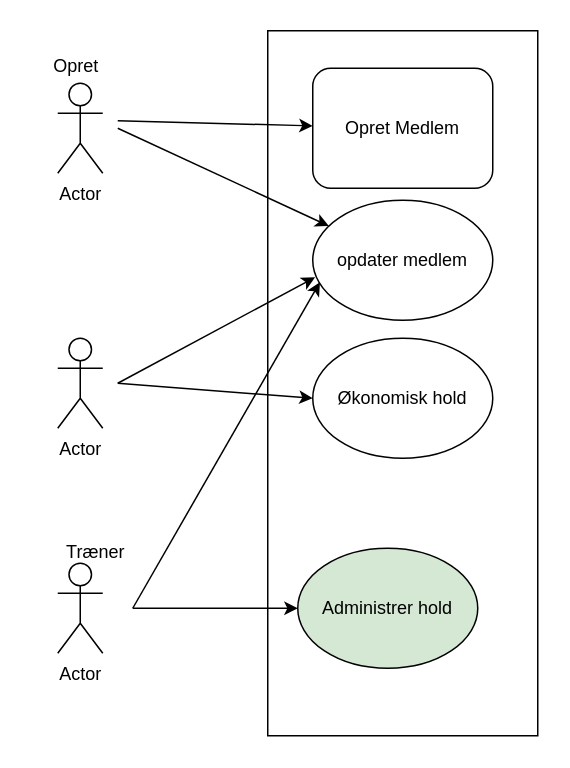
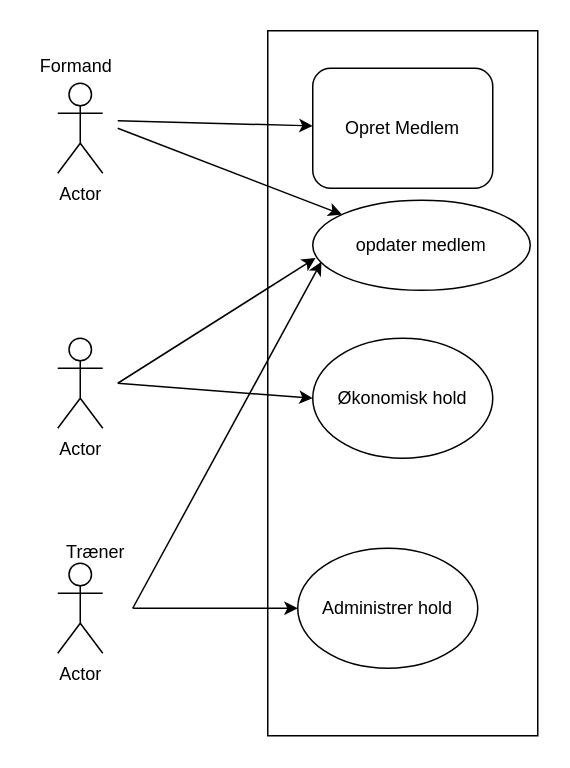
  <mxCell id="0" />
  <mxCell id="1" parent="0" />
  <mxCell id="2" value="Actor" style="shape=umlActor;verticalLabelPosition=bottom;labelBackgroundColor=#ffffff;verticalAlign=top;html=1;outlineConnect=0;" vertex="1" parent="1"><mxGeometry x="38" y="55" width="30" height="60" as="geometry" /></mxCell>
  <mxCell id="3" value="Actor" style="shape=umlActor;verticalLabelPosition=bottom;labelBackgroundColor=#ffffff;verticalAlign=top;html=1;outlineConnect=0;" vertex="1" parent="1"><mxGeometry x="38" y="225" width="30" height="60" as="geometry" /></mxCell>
  <mxCell id="4" value="Actor" style="shape=umlActor;verticalLabelPosition=bottom;labelBackgroundColor=#ffffff;verticalAlign=top;html=1;outlineConnect=0;" vertex="1" parent="1"><mxGeometry x="38" y="375" width="30" height="60" as="geometry" /></mxCell>
  <mxCell id="5" value="" style="rounded=0;whiteSpace=wrap;html=1;" vertex="1" parent="1"><mxGeometry x="178" y="20" width="180" height="470" as="geometry" /></mxCell>
- <mxCell id="6" value="Opret" style="text;html=1;align=center;verticalAlign=middle;resizable=0;points=[];autosize=1;" vertex="1" parent="1"><mxGeometry x="20" y="34" width="60" height="20" as="geometry" /></mxCell>
+ <mxCell id="6" value="Formand" style="text;html=1;align=center;verticalAlign=middle;resizable=0;points=[];autosize=1;" vertex="1" parent="1"><mxGeometry x="20" y="34" width="60" height="20" as="geometry" /></mxCell>
  <mxCell id="7" value="Træner" style="text;html=1;align=center;verticalAlign=middle;resizable=0;points=[];autosize=1;" vertex="1" parent="1"><mxGeometry x="38" y="358" width="50" height="20" as="geometry" /></mxCell>
  <mxCell id="8" value="" style="endArrow=classic;html=1;" edge="1" parent="1" target="9"><mxGeometry width="50" height="50" relative="1" as="geometry"><mxPoint x="78" y="80" as="sourcePoint" /><mxPoint x="180" y="80" as="targetPoint" /></mxGeometry></mxCell>
  <mxCell id="9" value="Opret Medlem" style="whiteSpace=wrap;html=1;rounded=1;" vertex="1" parent="1"><mxGeometry x="208" y="45" width="120" height="80" as="geometry" /></mxCell>
  <mxCell id="10" value="Økonomisk hold" style="ellipse;whiteSpace=wrap;html=1;" vertex="1" parent="1"><mxGeometry x="208" y="225" width="120" height="80" as="geometry" /></mxCell>
  <mxCell id="11" value="" style="endArrow=classic;html=1;entryX=0;entryY=0.5;entryDx=0;entryDy=0;" edge="1" parent="1" target="10"><mxGeometry width="50" height="50" relative="1" as="geometry"><mxPoint x="78" y="255" as="sourcePoint" /><mxPoint x="388" y="195" as="targetPoint" /></mxGeometry></mxCell>
- <mxCell id="12" value="Administrer hold" style="ellipse;whiteSpace=wrap;html=1;fillColor=#d5e8d4;" vertex="1" parent="1"><mxGeometry x="198" y="365" width="120" height="80" as="geometry" /></mxCell>
+ <mxCell id="12" value="Administrer hold" style="ellipse;whiteSpace=wrap;html=1;" vertex="1" parent="1"><mxGeometry x="198" y="365" width="120" height="80" as="geometry" /></mxCell>
  <mxCell id="13" value="" style="endArrow=classic;html=1;" edge="1" parent="1" target="12"><mxGeometry width="50" height="50" relative="1" as="geometry"><mxPoint x="88" y="405" as="sourcePoint" /><mxPoint x="388" y="195" as="targetPoint" /></mxGeometry></mxCell>
- <mxCell id="14" value="opdater medlem" style="ellipse;whiteSpace=wrap;html=1;" vertex="1" parent="1"><mxGeometry x="208" y="133" width="120" height="80" as="geometry" /></mxCell>
+ <mxCell id="14" value="opdater medlem" style="ellipse;whiteSpace=wrap;html=1;" vertex="1" parent="1"><mxGeometry x="208" y="133" width="145" height="60" as="geometry" /></mxCell>
  <mxCell id="15" value="" style="endArrow=classic;html=1;entryX=0.04;entryY=0.683;entryDx=0;entryDy=0;entryPerimeter=0;" edge="1" parent="1" target="14"><mxGeometry width="50" height="50" relative="1" as="geometry"><mxPoint x="88" y="405" as="sourcePoint" /><mxPoint x="168" y="195" as="targetPoint" /></mxGeometry></mxCell>
  <mxCell id="16" value="" style="endArrow=classic;html=1;" edge="1" parent="1" target="14"><mxGeometry width="50" height="50" relative="1" as="geometry"><mxPoint x="78" y="85" as="sourcePoint" /><mxPoint x="388" y="195" as="targetPoint" /></mxGeometry></mxCell>
  <mxCell id="17" value="" style="endArrow=classic;html=1;entryX=0.013;entryY=0.642;entryDx=0;entryDy=0;entryPerimeter=0;" edge="1" parent="1" target="14"><mxGeometry width="50" height="50" relative="1" as="geometry"><mxPoint x="78" y="255" as="sourcePoint" /><mxPoint x="388" y="195" as="targetPoint" /></mxGeometry></mxCell>
